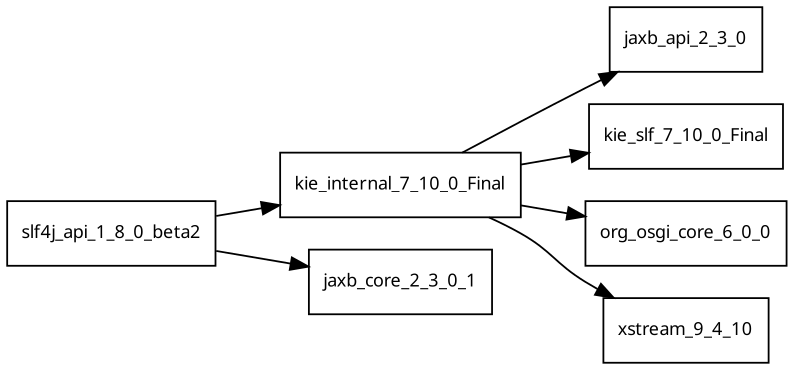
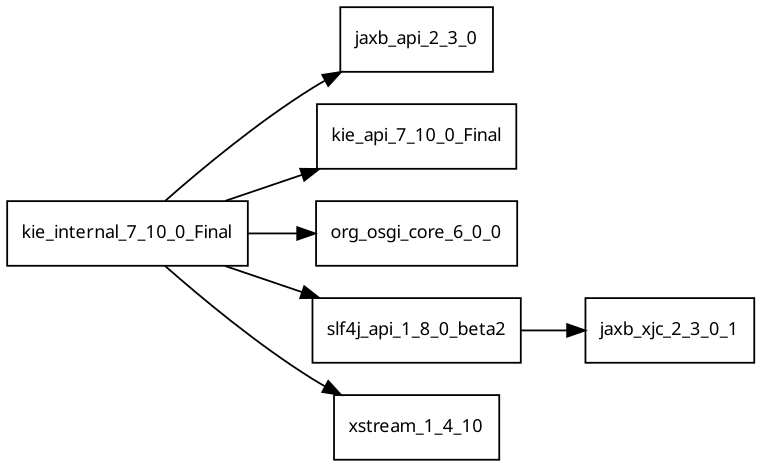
  digraph {
    fontname="Noto Sans"
    rankdir=LR
    node [fontname="Noto Sans" fontsize=10.0 shape=box]
    edge [fontname="Noto Sans"]
    kie_internal_7_10_0_Final
    jaxb_api_2_3_0
-   kie_api_7_10_0_Final [label=kie_slf_7_10_0_Final]
+   kie_api_7_10_0_Final
    org_osgi_core_6_0_0
    slf4j_api_1_8_0_beta2
-   xstream_1_4_10 [label=xstream_9_4_10]
-   jaxb_xjc_2_3_0_1 [label=jaxb_core_2_3_0_1]
+   xstream_1_4_10
+   jaxb_xjc_2_3_0_1
    kie_internal_7_10_0_Final -> jaxb_api_2_3_0
    kie_internal_7_10_0_Final -> kie_api_7_10_0_Final
    kie_internal_7_10_0_Final -> org_osgi_core_6_0_0
-   slf4j_api_1_8_0_beta2 -> kie_internal_7_10_0_Final
+   kie_internal_7_10_0_Final -> slf4j_api_1_8_0_beta2
    kie_internal_7_10_0_Final -> xstream_1_4_10
    slf4j_api_1_8_0_beta2 -> jaxb_xjc_2_3_0_1
  }
